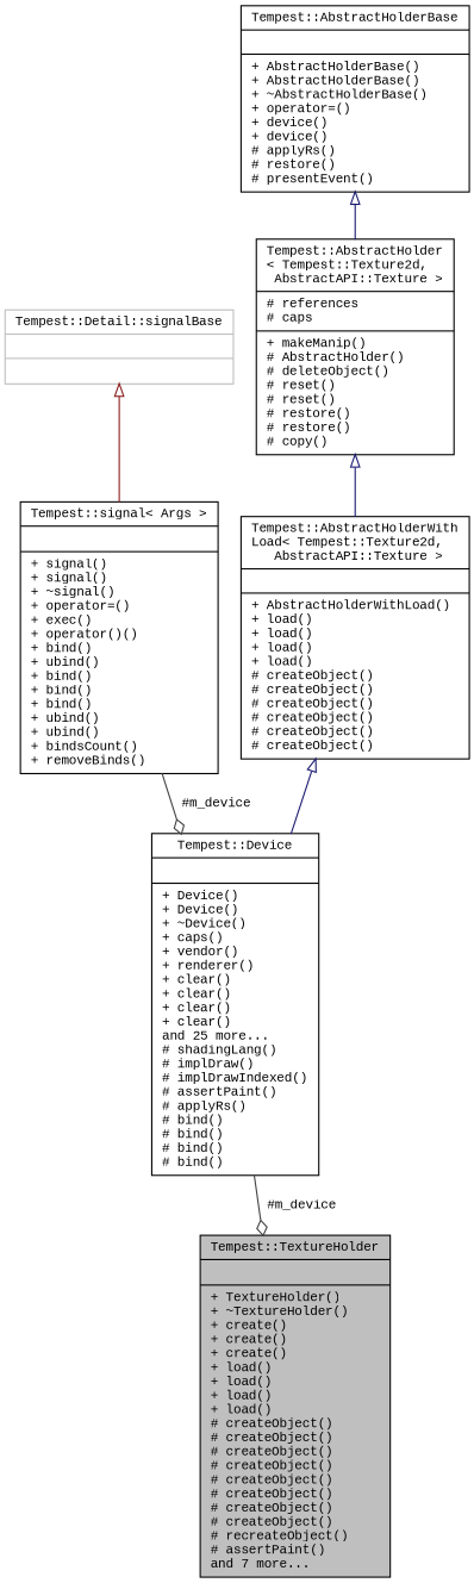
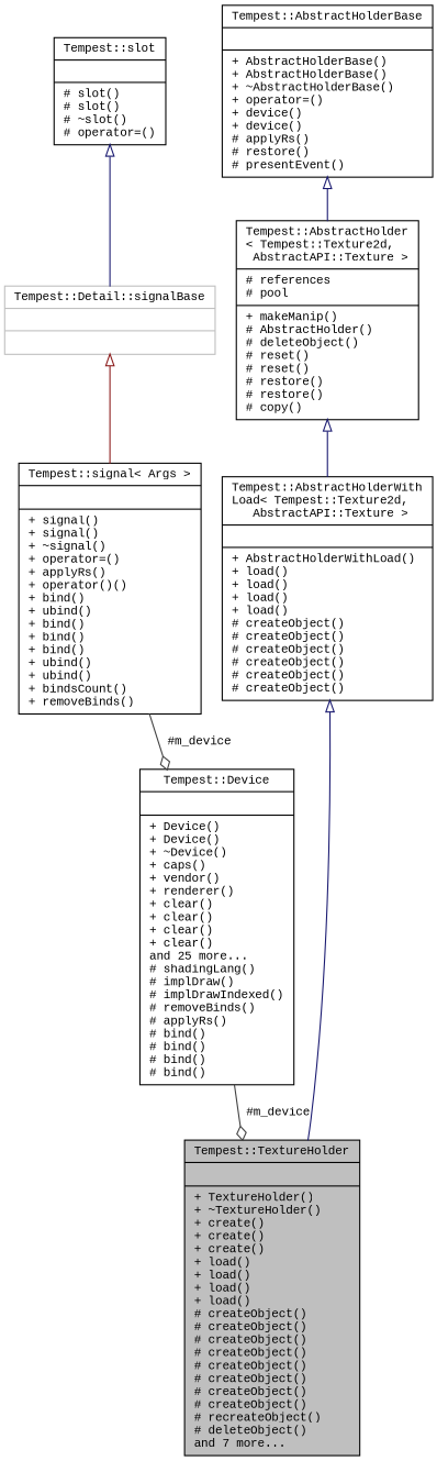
  digraph {
    fontname="Liberation Mono"
    node [color=black fillcolor=white fontname="Liberation Mono" fontsize=10 shape=record style=filled]
    edge [arrowtail=onormal color=midnightblue dir=back fontname="Liberation Mono" fontsize=10 labelfontname=Helvetica labelfontsize=10 style=solid]
-   n1 [fillcolor=grey75 fontcolor=black height=0.2 label="{Tempest::TextureHolder\n||+ TextureHolder()\l+ ~TextureHolder()\l+ create()\l+ create()\l+ create()\l+ load()\l+ load()\l+ load()\l+ load()\l# createObject()\l# createObject()\l# createObject()\l# createObject()\l# createObject()\l# createObject()\l# createObject()\l# createObject()\l# recreateObject()\l# assertPaint()\land 7 more...\l}" width=0.4]
+   n1 [fillcolor=grey75 fontcolor=black height=0.2 label="{Tempest::TextureHolder\n||+ TextureHolder()\l+ ~TextureHolder()\l+ create()\l+ create()\l+ create()\l+ load()\l+ load()\l+ load()\l+ load()\l# createObject()\l# createObject()\l# createObject()\l# createObject()\l# createObject()\l# createObject()\l# createObject()\l# createObject()\l# recreateObject()\l# deleteObject()\land 7 more...\l}" width=0.4]
    n2 [height=0.2 label="{Tempest::AbstractHolderWith\lLoad\< Tempest::Texture2d,\l AbstractAPI::Texture \>\n||+ AbstractHolderWithLoad()\l+ load()\l+ load()\l+ load()\l+ load()\l# createObject()\l# createObject()\l# createObject()\l# createObject()\l# createObject()\l# createObject()\l}" width=0.4]
-   n3 [height=0.2 label="{Tempest::AbstractHolder\l\< Tempest::Texture2d,\l AbstractAPI::Texture \>\n|# references\l# caps\l|+ makeManip()\l# AbstractHolder()\l# deleteObject()\l# reset()\l# reset()\l# restore()\l# restore()\l# copy()\l}" width=0.4]
+   n3 [height=0.2 label="{Tempest::AbstractHolder\l\< Tempest::Texture2d,\l AbstractAPI::Texture \>\n|# references\l# pool\l|+ makeManip()\l# AbstractHolder()\l# deleteObject()\l# reset()\l# reset()\l# restore()\l# restore()\l# copy()\l}" width=0.4]
    n4 [height=0.2 label="{Tempest::AbstractHolderBase\n||+ AbstractHolderBase()\l+ AbstractHolderBase()\l+ ~AbstractHolderBase()\l+ operator=()\l+ device()\l+ device()\l# applyRs()\l# restore()\l# presentEvent()\l}" width=0.4]
-   n5 [height=0.2 label="{Tempest::Device\n||+ Device()\l+ Device()\l+ ~Device()\l+ caps()\l+ vendor()\l+ renderer()\l+ clear()\l+ clear()\l+ clear()\l+ clear()\land 25 more...\l# shadingLang()\l# implDraw()\l# implDrawIndexed()\l# assertPaint()\l# applyRs()\l# bind()\l# bind()\l# bind()\l# bind()\l}" width=0.4]
-   n6 [height=0.2 label="{Tempest::signal\< Args \>\n||+ signal()\l+ signal()\l+ ~signal()\l+ operator=()\l+ exec()\l+ operator()()\l+ bind()\l+ ubind()\l+ bind()\l+ bind()\l+ bind()\l+ ubind()\l+ ubind()\l+ bindsCount()\l+ removeBinds()\l}" width=0.4]
+   n5 [height=0.2 label="{Tempest::Device\n||+ Device()\l+ Device()\l+ ~Device()\l+ caps()\l+ vendor()\l+ renderer()\l+ clear()\l+ clear()\l+ clear()\l+ clear()\land 25 more...\l# shadingLang()\l# implDraw()\l# implDrawIndexed()\l# removeBinds()\l# applyRs()\l# bind()\l# bind()\l# bind()\l# bind()\l}" width=0.4]
+   n6 [height=0.2 label="{Tempest::signal\< Args \>\n||+ signal()\l+ signal()\l+ ~signal()\l+ operator=()\l+ applyRs()\l+ operator()()\l+ bind()\l+ ubind()\l+ bind()\l+ bind()\l+ bind()\l+ ubind()\l+ ubind()\l+ bindsCount()\l+ removeBinds()\l}" width=0.4]
    n7 [color=grey75 height=0.2 label="{Tempest::Detail::signalBase\n||}" width=0.4]
-   n2 -> n5
+   n8 [height=0.2 label="{Tempest::slot\n||# slot()\l# slot()\l# ~slot()\l# operator=()\l}" width=0.4]
+   n2 -> n1
    n3 -> n2
    n4 -> n3
    n5 -> n1 [arrowhead=odiamond color=grey25 label=" #m_device" arrowtail="" dir=""]
    n6 -> n5 [arrowhead=odiamond color=grey25 label=" #m_device" arrowtail="" dir=""]
    n7 -> n6 [color=firebrick4]
+   n8 -> n7
  }
